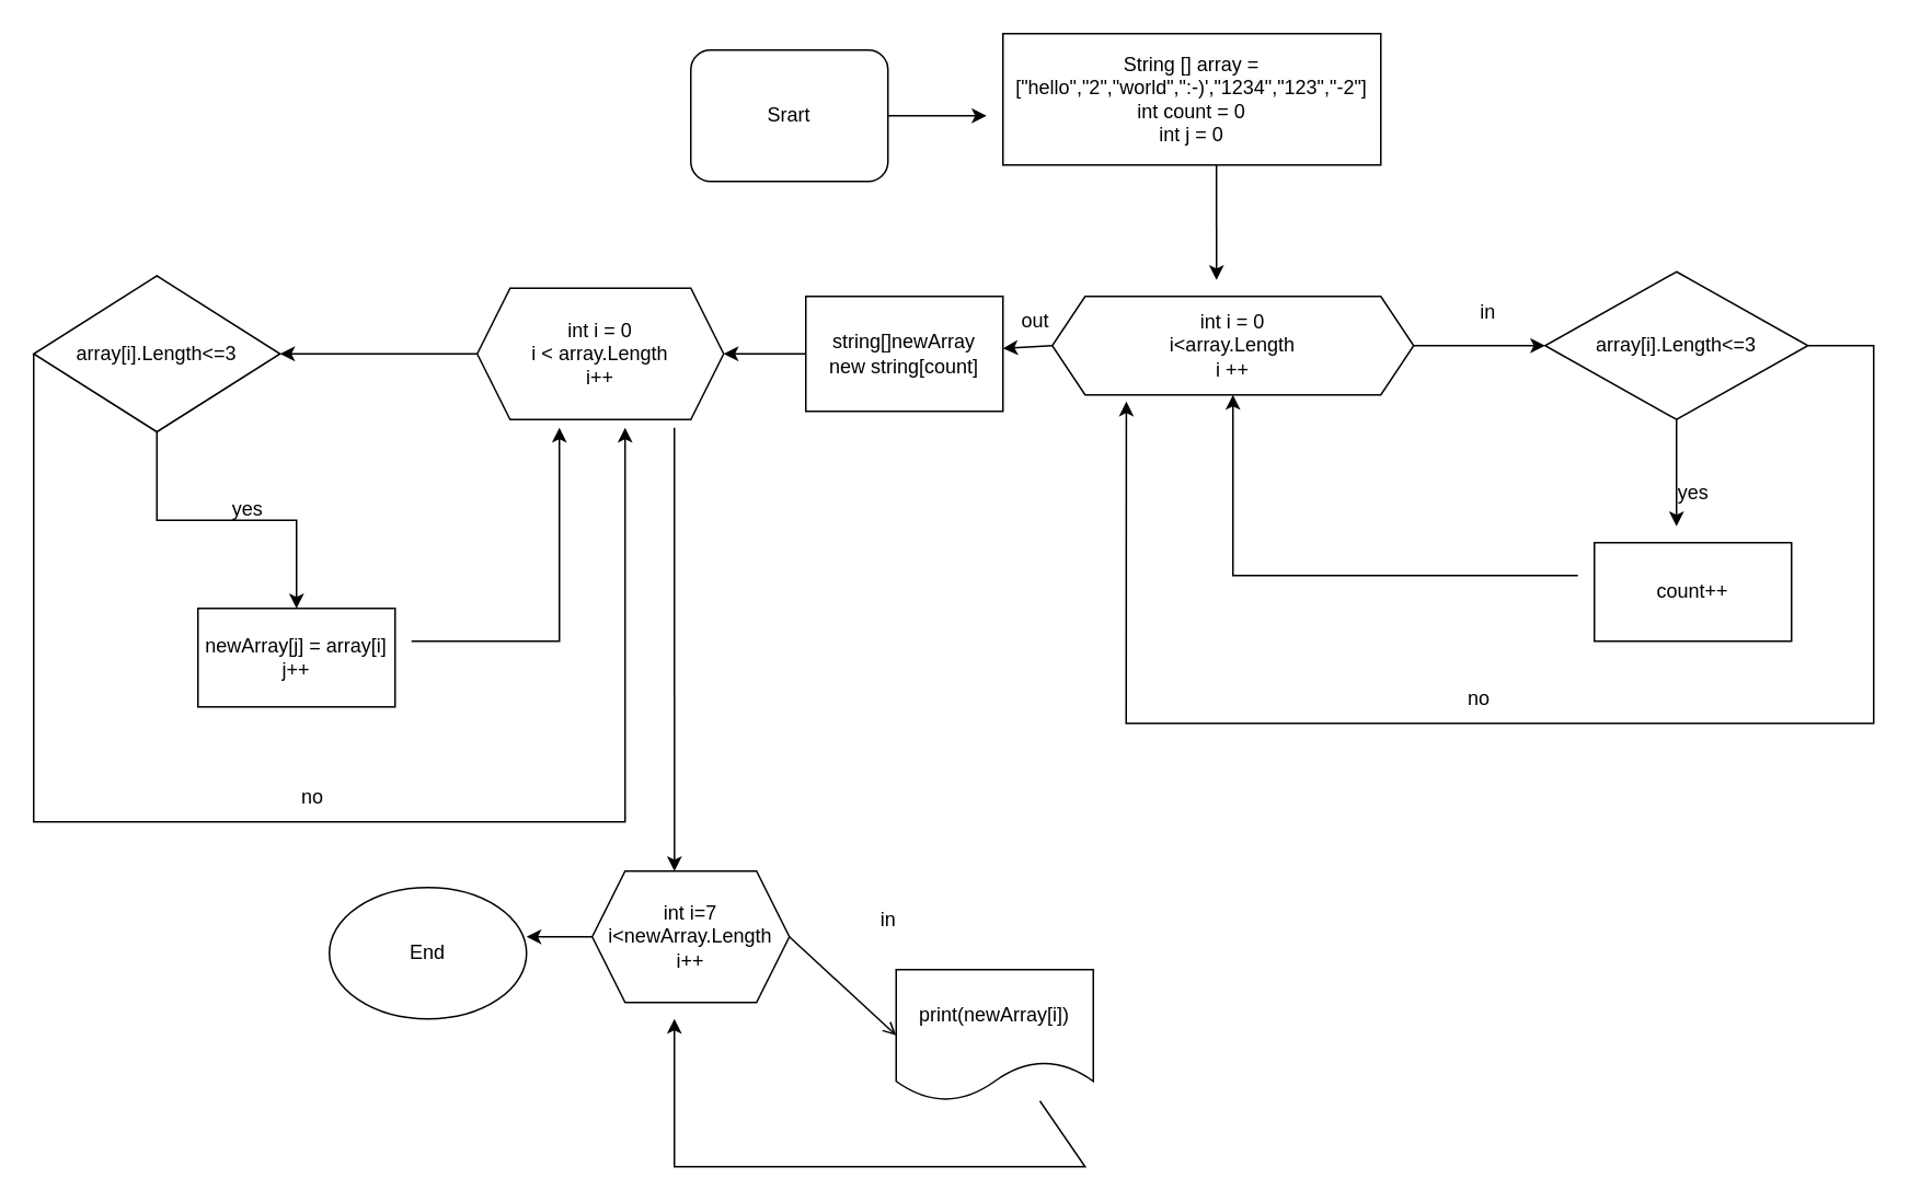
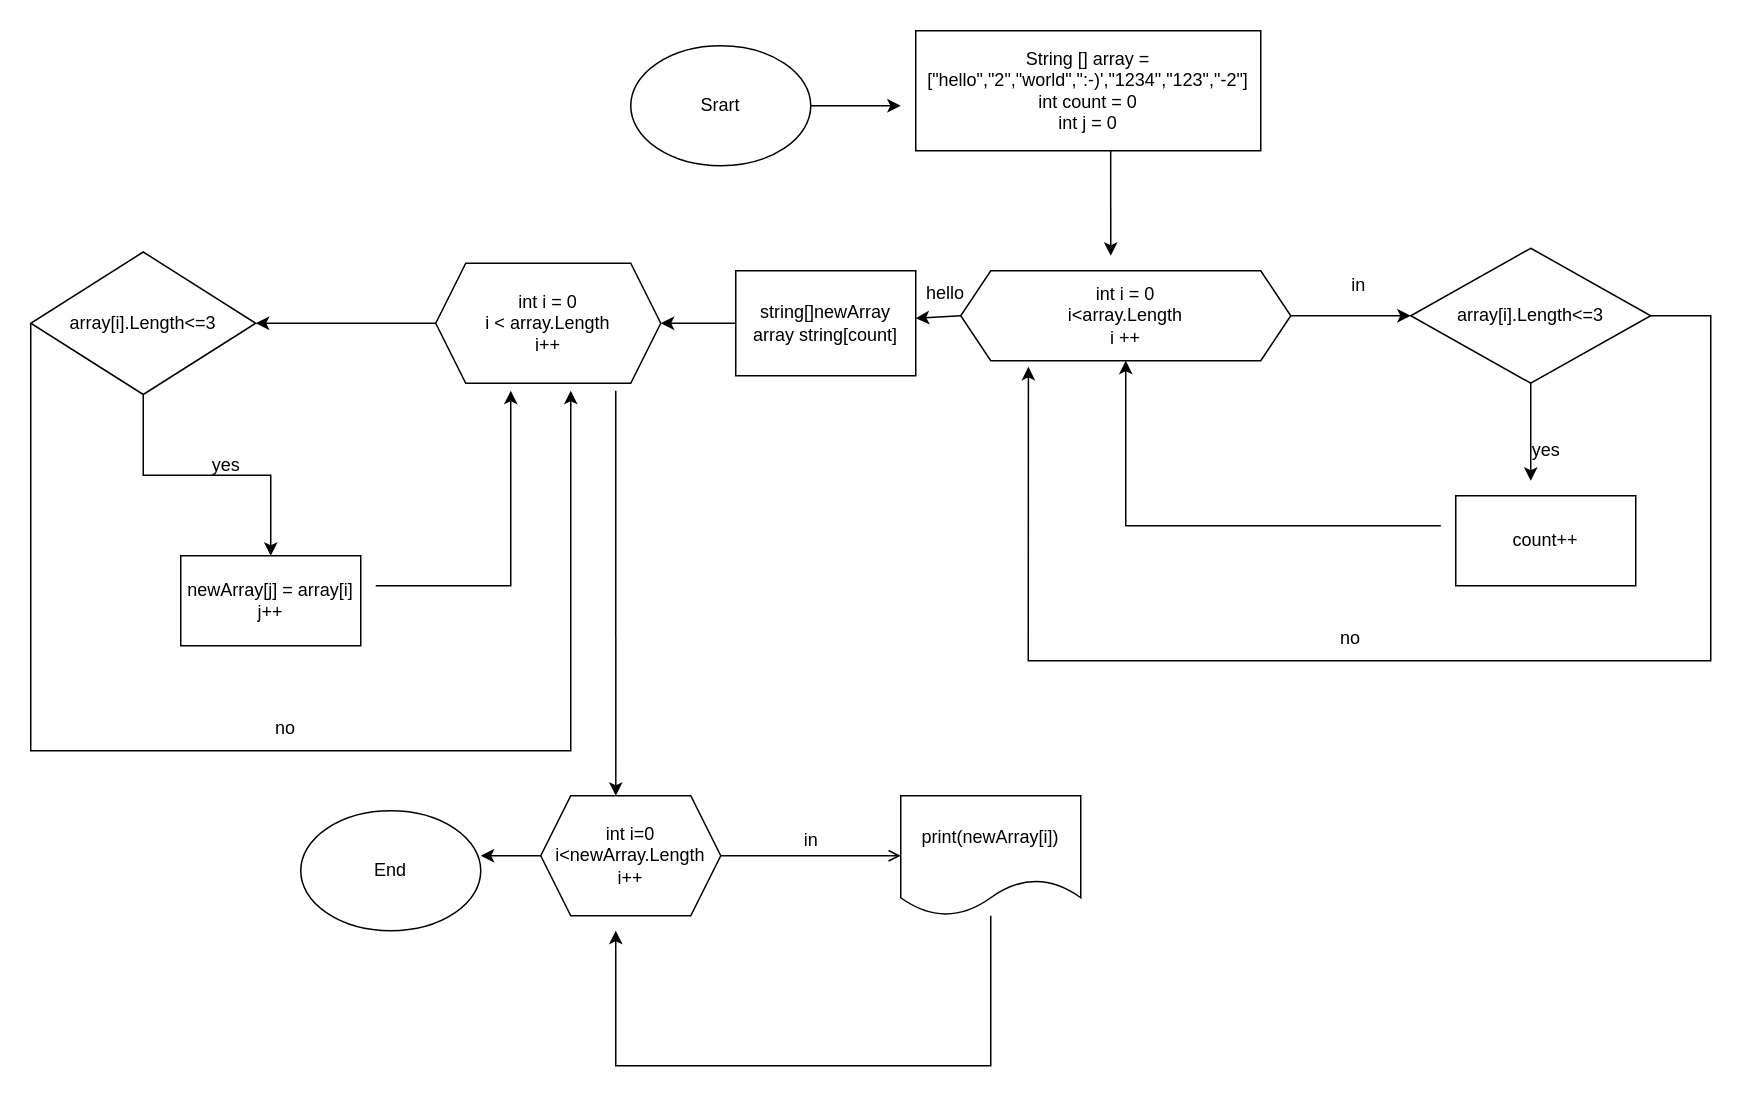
  <mxCell id="0" />
  <mxCell id="1" parent="0" />
- <mxCell id="2" value="Srart" style="whiteSpace=wrap;html=1;rounded=1;" parent="1" vertex="1"><mxGeometry x="420" y="30" width="120" height="80" as="geometry" /></mxCell>
+ <mxCell id="2" value="Srart" style="ellipse;whiteSpace=wrap;html=1;" parent="1" vertex="1"><mxGeometry x="420" y="30" width="120" height="80" as="geometry" /></mxCell>
  <mxCell id="3" value="" style="endArrow=classic;html=1;rounded=0;exitX=1;exitY=0.5;exitDx=0;exitDy=0;" parent="1" source="2" edge="1"><mxGeometry width="50" height="50" relative="1" as="geometry"><mxPoint x="720" y="260" as="sourcePoint" /><mxPoint x="600" y="70" as="targetPoint" /></mxGeometry></mxCell>
  <mxCell id="4" value="String [] array = [&quot;hello&quot;,&quot;2&quot;,&quot;world&quot;,&quot;:-)',&quot;1234&quot;,&quot;123&quot;,&quot;-2&quot;]&lt;br&gt;int count = 0&lt;br&gt;int j = 0" style="rounded=0;whiteSpace=wrap;html=1;" parent="1" vertex="1"><mxGeometry x="610" y="20" width="230" height="80" as="geometry" /></mxCell>
  <mxCell id="5" value="int i = 0&lt;br&gt;i&amp;lt;array.Length&lt;br&gt;i ++" style="shape=hexagon;perimeter=hexagonPerimeter2;whiteSpace=wrap;html=1;fixedSize=1;" parent="1" vertex="1"><mxGeometry x="640" y="180" width="220" height="60" as="geometry" /></mxCell>
  <mxCell id="6" value="array[i].Length&amp;lt;=3" style="rhombus;whiteSpace=wrap;html=1;" parent="1" vertex="1"><mxGeometry x="940" y="165" width="160" height="90" as="geometry" /></mxCell>
  <mxCell id="7" value="count++" style="rounded=0;whiteSpace=wrap;html=1;" parent="1" vertex="1"><mxGeometry x="970" y="330" width="120" height="60" as="geometry" /></mxCell>
  <mxCell id="8" value="" style="endArrow=classic;html=1;rounded=0;exitX=0.5;exitY=1;exitDx=0;exitDy=0;" parent="1" source="6" edge="1"><mxGeometry width="50" height="50" relative="1" as="geometry"><mxPoint x="730" y="240" as="sourcePoint" /><mxPoint x="1020" y="320" as="targetPoint" /><Array as="points" /></mxGeometry></mxCell>
  <mxCell id="9" value="yes" style="text;html=1;align=center;verticalAlign=middle;resizable=0;points=[];autosize=1;strokeColor=none;fillColor=none;" parent="1" vertex="1"><mxGeometry x="1010" y="285" width="40" height="30" as="geometry" /></mxCell>
  <mxCell id="10" value="" style="endArrow=classic;html=1;rounded=0;entryX=0.5;entryY=1;entryDx=0;entryDy=0;" parent="1" target="5" edge="1"><mxGeometry width="50" height="50" relative="1" as="geometry"><mxPoint x="960" y="350" as="sourcePoint" /><mxPoint x="740" y="350" as="targetPoint" /><Array as="points"><mxPoint x="750" y="350" /></Array></mxGeometry></mxCell>
  <mxCell id="11" value="" style="endArrow=classic;html=1;rounded=0;exitX=1;exitY=0.5;exitDx=0;exitDy=0;entryX=0.205;entryY=1.067;entryDx=0;entryDy=0;entryPerimeter=0;" parent="1" source="6" target="5" edge="1"><mxGeometry width="50" height="50" relative="1" as="geometry"><mxPoint x="730" y="240" as="sourcePoint" /><mxPoint x="690" y="430" as="targetPoint" /><Array as="points"><mxPoint x="1140" y="210" /><mxPoint x="1140" y="440" /><mxPoint x="910" y="440" /><mxPoint x="685" y="440" /></Array></mxGeometry></mxCell>
  <mxCell id="12" value="no" style="text;html=1;strokeColor=none;fillColor=none;align=center;verticalAlign=middle;whiteSpace=wrap;rounded=0;" parent="1" vertex="1"><mxGeometry x="870" y="410" width="60" height="30" as="geometry" /></mxCell>
  <mxCell id="13" value="" style="endArrow=classic;html=1;rounded=0;exitX=0;exitY=0.5;exitDx=0;exitDy=0;" parent="1" source="5" target="14" edge="1"><mxGeometry width="50" height="50" relative="1" as="geometry"><mxPoint x="630" y="210" as="sourcePoint" /><mxPoint x="590" y="210" as="targetPoint" /></mxGeometry></mxCell>
- <mxCell id="14" value="string[]newArray&lt;br&gt;new string[count]" style="rounded=0;whiteSpace=wrap;html=1;" parent="1" vertex="1"><mxGeometry x="490" y="180" width="120" height="70" as="geometry" /></mxCell>
+ <mxCell id="14" value="string[]newArray&lt;br&gt;array string[count]" style="rounded=0;whiteSpace=wrap;html=1;" parent="1" vertex="1"><mxGeometry x="490" y="180" width="120" height="70" as="geometry" /></mxCell>
  <mxCell id="15" value="int i = 0&lt;br&gt;i &amp;lt; array.Length&lt;br&gt;i++" style="shape=hexagon;perimeter=hexagonPerimeter2;whiteSpace=wrap;html=1;fixedSize=1;" parent="1" vertex="1"><mxGeometry x="290" y="175" width="150" height="80" as="geometry" /></mxCell>
- <mxCell id="16" value="int i=7&lt;br&gt;i&amp;lt;newArray.Length&lt;br&gt;i++" style="shape=hexagon;perimeter=hexagonPerimeter2;whiteSpace=wrap;html=1;fixedSize=1;" parent="1" vertex="1"><mxGeometry x="360" y="530" width="120" height="80" as="geometry" /></mxCell>
- <mxCell id="17" value="print(newArray[i])" style="shape=document;whiteSpace=wrap;html=1;boundedLbl=1;" parent="1" vertex="1"><mxGeometry x="545" y="590" width="120" height="80" as="geometry" /></mxCell>
+ <mxCell id="16" value="int i=0&lt;br&gt;i&amp;lt;newArray.Length&lt;br&gt;i++" style="shape=hexagon;perimeter=hexagonPerimeter2;whiteSpace=wrap;html=1;fixedSize=1;" parent="1" vertex="1"><mxGeometry x="360" y="530" width="120" height="80" as="geometry" /></mxCell>
+ <mxCell id="17" value="print(newArray[i])" style="shape=document;whiteSpace=wrap;html=1;boundedLbl=1;" parent="1" vertex="1"><mxGeometry x="600" y="530" width="120" height="80" as="geometry" /></mxCell>
  <mxCell id="18" value="End" style="ellipse;whiteSpace=wrap;html=1;" parent="1" vertex="1"><mxGeometry x="200" y="540" width="120" height="80" as="geometry" /></mxCell>
  <mxCell id="19" value="" style="edgeStyle=orthogonalEdgeStyle;rounded=0;orthogonalLoop=1;jettySize=auto;html=1;" parent="1" source="20" target="21" edge="1"><mxGeometry relative="1" as="geometry" /></mxCell>
  <mxCell id="20" value="array[i].Length&amp;lt;=3" style="rhombus;whiteSpace=wrap;html=1;" parent="1" vertex="1"><mxGeometry x="20" y="167.5" width="150" height="95" as="geometry" /></mxCell>
  <mxCell id="21" value="newArray[j] = array[i]&lt;br&gt;j++" style="rounded=0;whiteSpace=wrap;html=1;" parent="1" vertex="1"><mxGeometry x="120" y="370" width="120" height="60" as="geometry" /></mxCell>
  <mxCell id="22" value="" style="endArrow=classic;html=1;rounded=0;exitX=0;exitY=0.5;exitDx=0;exitDy=0;" parent="1" source="15" target="20" edge="1"><mxGeometry width="50" height="50" relative="1" as="geometry"><mxPoint x="300" y="420" as="sourcePoint" /><mxPoint x="350" y="370" as="targetPoint" /></mxGeometry></mxCell>
  <mxCell id="23" value="yes" style="text;html=1;align=center;verticalAlign=middle;resizable=0;points=[];autosize=1;strokeColor=none;fillColor=none;" parent="1" vertex="1"><mxGeometry x="130" y="295" width="40" height="30" as="geometry" /></mxCell>
  <mxCell id="24" value="" style="endArrow=classic;html=1;rounded=0;" parent="1" edge="1"><mxGeometry width="50" height="50" relative="1" as="geometry"><mxPoint x="250" y="390" as="sourcePoint" /><mxPoint x="340" y="260" as="targetPoint" /><Array as="points"><mxPoint x="340" y="390" /></Array></mxGeometry></mxCell>
  <mxCell id="25" value="" style="endArrow=classic;html=1;rounded=0;exitX=0;exitY=0.5;exitDx=0;exitDy=0;" parent="1" source="20" edge="1"><mxGeometry width="50" height="50" relative="1" as="geometry"><mxPoint x="300" y="420" as="sourcePoint" /><mxPoint x="380" y="260" as="targetPoint" /><Array as="points"><mxPoint x="20" y="500" /><mxPoint x="380" y="500" /></Array></mxGeometry></mxCell>
  <mxCell id="26" value="no" style="text;html=1;strokeColor=none;fillColor=none;align=center;verticalAlign=middle;whiteSpace=wrap;rounded=0;" parent="1" vertex="1"><mxGeometry x="160" y="470" width="60" height="30" as="geometry" /></mxCell>
  <mxCell id="27" value="" style="endArrow=classic;html=1;rounded=0;entryX=0.417;entryY=0;entryDx=0;entryDy=0;entryPerimeter=0;" parent="1" target="16" edge="1"><mxGeometry width="50" height="50" relative="1" as="geometry"><mxPoint x="410" y="260" as="sourcePoint" /><mxPoint x="410" y="520" as="targetPoint" /></mxGeometry></mxCell>
  <mxCell id="28" value="" style="endArrow=classic;html=1;rounded=0;" parent="1" source="17" edge="1"><mxGeometry width="50" height="50" relative="1" as="geometry"><mxPoint x="300" y="600" as="sourcePoint" /><mxPoint x="410" y="620" as="targetPoint" /><Array as="points"><mxPoint x="660" y="710" /><mxPoint x="410" y="710" /></Array></mxGeometry></mxCell>
  <mxCell id="29" value="" style="endArrow=classic;html=1;rounded=0;exitX=0;exitY=0.5;exitDx=0;exitDy=0;" parent="1" source="16" edge="1"><mxGeometry width="50" height="50" relative="1" as="geometry"><mxPoint x="310" y="600" as="sourcePoint" /><mxPoint x="320" y="570" as="targetPoint" /></mxGeometry></mxCell>
  <mxCell id="30" value="" style="endArrow=open;html=1;rounded=0;exitX=1;exitY=0.5;exitDx=0;exitDy=0;entryX=0;entryY=0.5;entryDx=0;entryDy=0;" parent="1" source="16" target="17" edge="1"><mxGeometry width="50" height="50" relative="1" as="geometry"><mxPoint x="310" y="600" as="sourcePoint" /><mxPoint x="360" y="550" as="targetPoint" /></mxGeometry></mxCell>
  <mxCell id="31" value="in" style="text;html=1;align=center;verticalAlign=middle;resizable=0;points=[];autosize=1;strokeColor=none;fillColor=none;" parent="1" vertex="1"><mxGeometry x="525" y="545" width="30" height="30" as="geometry" /></mxCell>
  <mxCell id="32" value="" style="endArrow=classic;html=1;rounded=0;exitX=0.565;exitY=1;exitDx=0;exitDy=0;exitPerimeter=0;" parent="1" source="4" edge="1"><mxGeometry width="50" height="50" relative="1" as="geometry"><mxPoint x="400" y="290" as="sourcePoint" /><mxPoint x="740" y="170" as="targetPoint" /></mxGeometry></mxCell>
  <mxCell id="33" value="" style="endArrow=classic;html=1;rounded=0;exitX=1;exitY=0.5;exitDx=0;exitDy=0;entryX=0;entryY=0.5;entryDx=0;entryDy=0;" parent="1" source="5" target="6" edge="1"><mxGeometry width="50" height="50" relative="1" as="geometry"><mxPoint x="700" y="290" as="sourcePoint" /><mxPoint x="750" y="240" as="targetPoint" /></mxGeometry></mxCell>
  <mxCell id="34" value="in" style="text;html=1;align=center;verticalAlign=middle;resizable=0;points=[];autosize=1;strokeColor=none;fillColor=none;" parent="1" vertex="1"><mxGeometry x="890" y="175" width="30" height="30" as="geometry" /></mxCell>
- <mxCell id="35" value="out" style="text;html=1;strokeColor=none;fillColor=none;align=center;verticalAlign=middle;whiteSpace=wrap;rounded=0;" parent="1" vertex="1"><mxGeometry x="600" y="180" width="60" height="30" as="geometry" /></mxCell>
+ <mxCell id="35" value="hello" style="text;html=1;strokeColor=none;fillColor=none;align=center;verticalAlign=middle;whiteSpace=wrap;rounded=0;" parent="1" vertex="1"><mxGeometry x="600" y="180" width="60" height="30" as="geometry" /></mxCell>
  <mxCell id="36" value="" style="endArrow=classic;html=1;rounded=0;entryX=1;entryY=0.5;entryDx=0;entryDy=0;exitX=0;exitY=0.5;exitDx=0;exitDy=0;" parent="1" source="14" target="15" edge="1"><mxGeometry width="50" height="50" relative="1" as="geometry"><mxPoint x="480" y="215" as="sourcePoint" /><mxPoint x="750" y="240" as="targetPoint" /></mxGeometry></mxCell>
